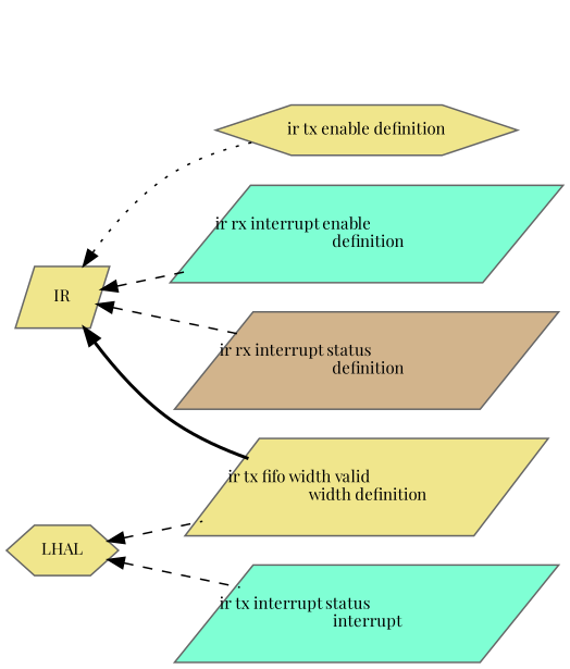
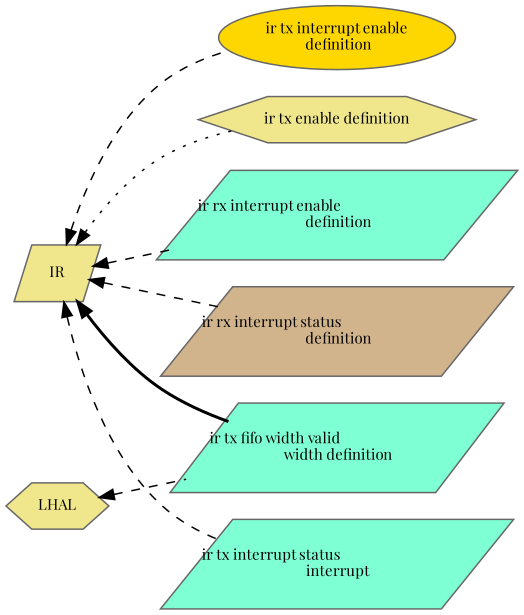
  digraph {
    fontname="Playfair Display"
    rankdir=LR
    node [color=grey40 fillcolor=khaki fontname="Playfair Display" fontsize=10 shape=parallelogram style=filled]
    edge [dir=back fontname="Playfair Display" fontsize=10 labelfontname=Helvetica labelfontsize=10 shape=plaintext style=dashed]
    n1 [color=gray40 fontcolor=black height=0.2 label=IR width=0.4]
    n2 [fillcolor=aquamarine height=0.2 label="ir rx interrupt enable\l definition" width=0.4]
    n3 [fillcolor=tan height=0.2 label="ir rx interrupt status\l definition" width=0.4]
-   n4 [height=0.2 label="ir tx fifo width valid\l width definition" width=0.4]
+   n4 [fillcolor=aquamarine height=0.2 label="ir tx fifo width valid\l width definition" width=0.4]
+   n5 [fillcolor=gold height=0.2 label="ir tx interrupt enable\l definition" shape=ellipse width=0.4]
    n6 [fillcolor=aquamarine height=0.2 label="ir tx interrupt status\l interrupt" width=0.4]
    n7 [height=0.2 label="ir tx enable definition" shape=hexagon width=0.4]
    n8 [height=0.2 label=LHAL shape=hexagon width=0.4]
    n1 -> n2
    n1 -> n3
    n1 -> n4 [style=bold]
-   n8 -> n6
+   n1 -> n5
+   n1 -> n6
    n1 -> n7 [style=dotted]
    n8 -> n4
  }
